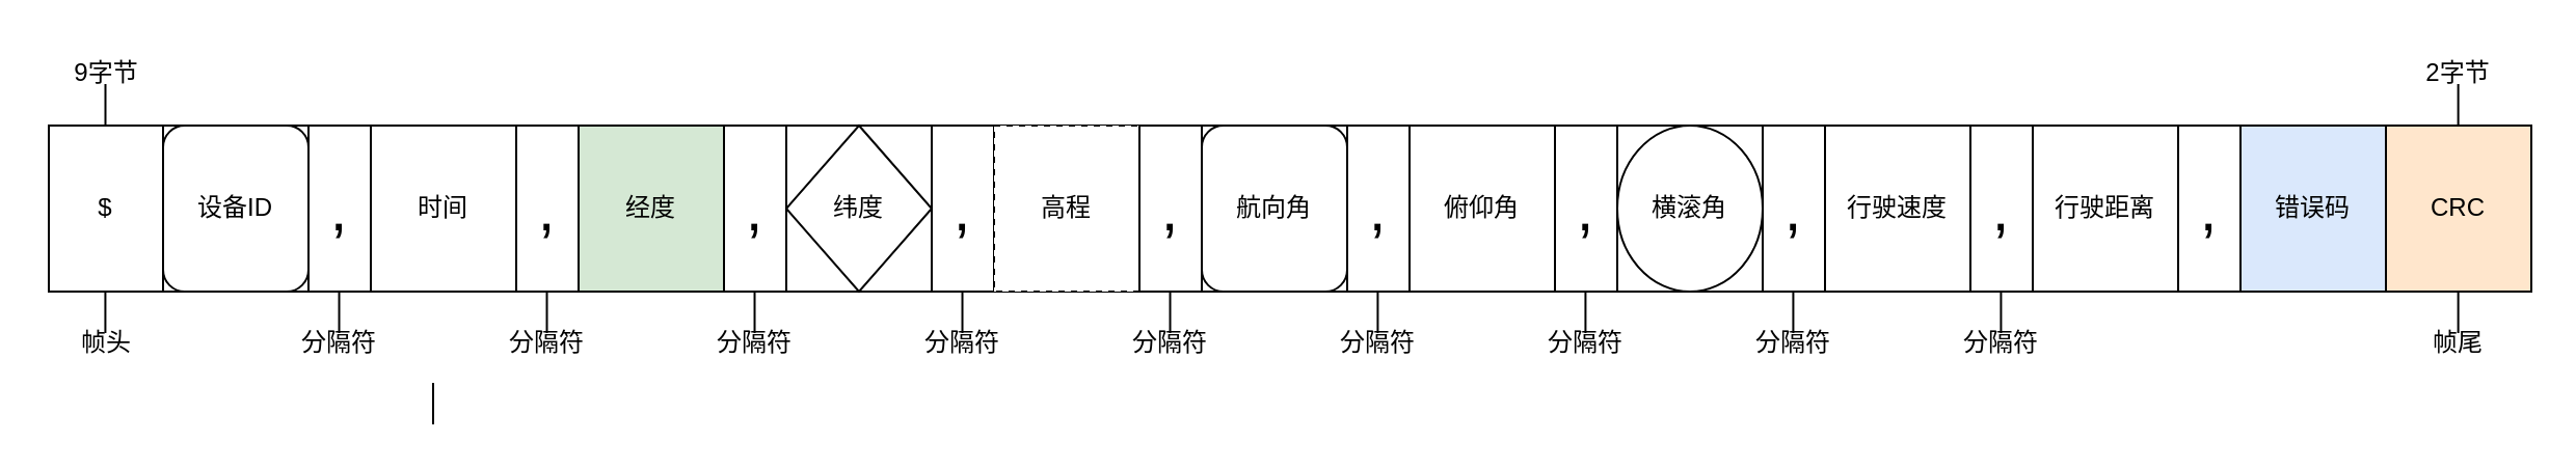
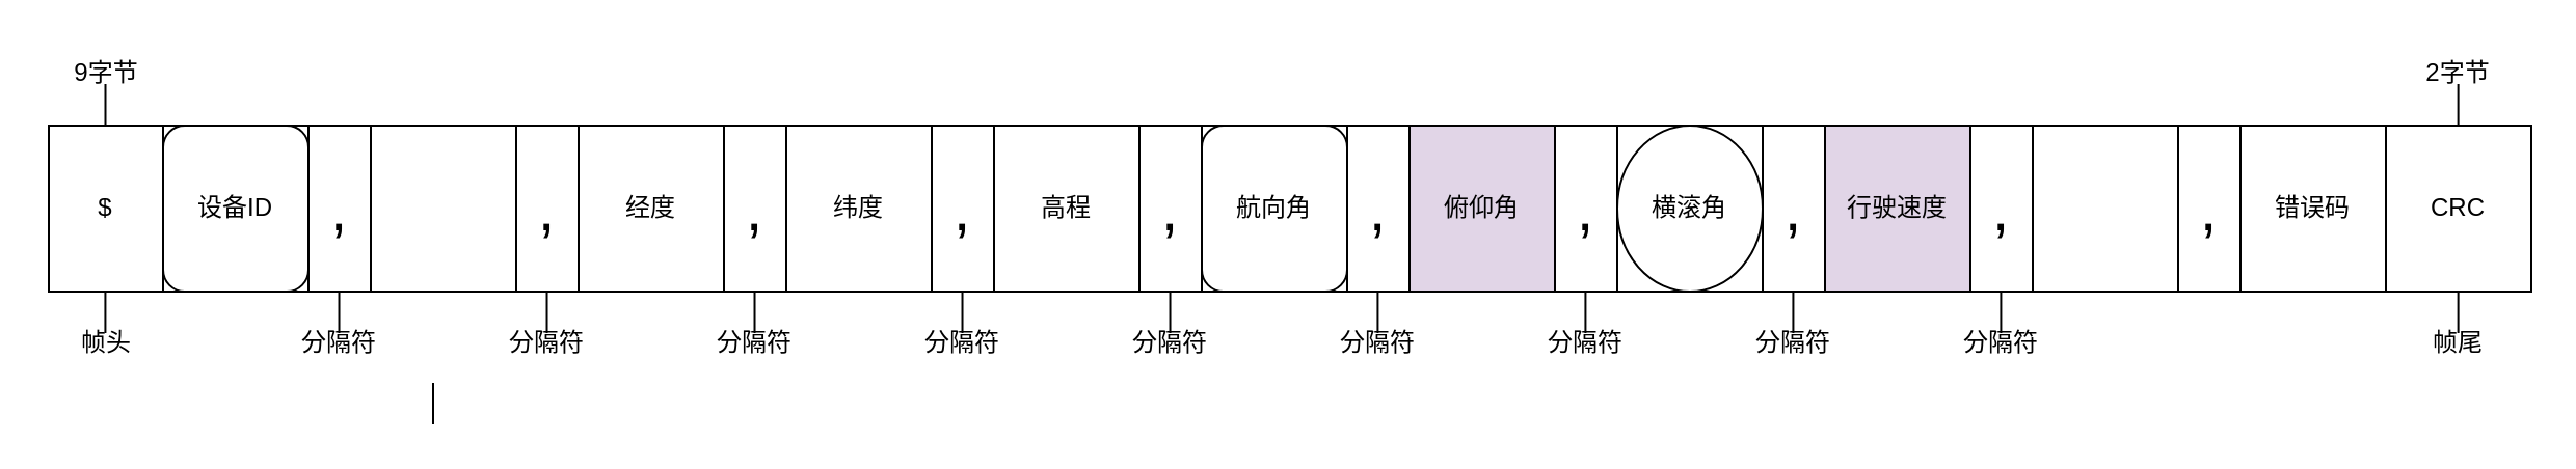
  <mxCell id="0" />
  <mxCell id="1" parent="0" />
  <mxCell id="2" value="" style="rounded=0;whiteSpace=wrap;html=1;" vertex="1" parent="1"><mxGeometry x="23" y="60" width="1195" height="80" as="geometry" /></mxCell>
  <mxCell id="3" value="$" style="rounded=0;whiteSpace=wrap;html=1;" vertex="1" parent="1"><mxGeometry x="23" y="60" width="55" height="80" as="geometry" /></mxCell>
  <mxCell id="4" value="设备ID" style="whiteSpace=wrap;html=1;rounded=1;" vertex="1" parent="1"><mxGeometry x="78" y="60" width="70" height="80" as="geometry" /></mxCell>
  <mxCell id="5" value="&lt;font style=&quot;font-size: 30px;&quot;&gt;,&lt;/font&gt;" style="rounded=0;whiteSpace=wrap;html=1;" vertex="1" parent="1"><mxGeometry x="148" y="60" width="30" height="80" as="geometry" /></mxCell>
- <mxCell id="6" value="时间" style="rounded=0;whiteSpace=wrap;html=1;" vertex="1" parent="1"><mxGeometry x="178" y="60" width="70" height="80" as="geometry" /></mxCell>
- <mxCell id="7" value="经度" style="rounded=0;whiteSpace=wrap;html=1;fillColor=#d5e8d4;" vertex="1" parent="1"><mxGeometry x="278" y="60" width="70" height="80" as="geometry" /></mxCell>
+ <mxCell id="7" value="经度" style="rounded=0;whiteSpace=wrap;html=1;" vertex="1" parent="1"><mxGeometry x="278" y="60" width="70" height="80" as="geometry" /></mxCell>
  <mxCell id="8" value="&lt;font style=&quot;font-size: 30px;&quot;&gt;,&lt;/font&gt;" style="rounded=0;whiteSpace=wrap;html=1;" vertex="1" parent="1"><mxGeometry x="248" y="60" width="30" height="80" as="geometry" /></mxCell>
  <mxCell id="9" value="&lt;font style=&quot;font-size: 30px;&quot;&gt;,&lt;/font&gt;" style="rounded=0;whiteSpace=wrap;html=1;" vertex="1" parent="1"><mxGeometry x="348" y="60" width="30" height="80" as="geometry" /></mxCell>
- <mxCell id="10" value="纬度" style="rhombus;whiteSpace=wrap;html=1;" vertex="1" parent="1"><mxGeometry x="378" y="60" width="70" height="80" as="geometry" /></mxCell>
+ <mxCell id="10" value="纬度" style="rounded=0;whiteSpace=wrap;html=1;" vertex="1" parent="1"><mxGeometry x="378" y="60" width="70" height="80" as="geometry" /></mxCell>
  <mxCell id="11" value="&lt;font style=&quot;font-size: 30px;&quot;&gt;,&lt;/font&gt;" style="rounded=0;whiteSpace=wrap;html=1;" vertex="1" parent="1"><mxGeometry x="448" y="60" width="30" height="80" as="geometry" /></mxCell>
- <mxCell id="12" value="高程" style="rounded=0;whiteSpace=wrap;html=1;dashed=1;" vertex="1" parent="1"><mxGeometry x="478" y="60" width="70" height="80" as="geometry" /></mxCell>
+ <mxCell id="12" value="高程" style="rounded=0;whiteSpace=wrap;html=1;" vertex="1" parent="1"><mxGeometry x="478" y="60" width="70" height="80" as="geometry" /></mxCell>
  <mxCell id="13" value="&lt;font style=&quot;font-size: 30px;&quot;&gt;,&lt;/font&gt;" style="rounded=0;whiteSpace=wrap;html=1;" vertex="1" parent="1"><mxGeometry x="548" y="60" width="30" height="80" as="geometry" /></mxCell>
  <mxCell id="14" value="航向角" style="whiteSpace=wrap;html=1;rounded=1;" vertex="1" parent="1"><mxGeometry x="578" y="60" width="70" height="80" as="geometry" /></mxCell>
  <mxCell id="15" value="&lt;font style=&quot;font-size: 30px;&quot;&gt;,&lt;/font&gt;" style="rounded=0;whiteSpace=wrap;html=1;" vertex="1" parent="1"><mxGeometry x="648" y="60" width="30" height="80" as="geometry" /></mxCell>
- <mxCell id="16" value="俯仰角" style="rounded=0;whiteSpace=wrap;html=1;" vertex="1" parent="1"><mxGeometry x="678" y="60" width="70" height="80" as="geometry" /></mxCell>
+ <mxCell id="16" value="俯仰角" style="rounded=0;whiteSpace=wrap;html=1;fillColor=#e1d5e7;" vertex="1" parent="1"><mxGeometry x="678" y="60" width="70" height="80" as="geometry" /></mxCell>
  <mxCell id="17" value="横滚角" style="ellipse;whiteSpace=wrap;html=1;" vertex="1" parent="1"><mxGeometry x="778" y="60" width="70" height="80" as="geometry" /></mxCell>
  <mxCell id="18" value="&lt;font style=&quot;font-size: 30px;&quot;&gt;,&lt;/font&gt;" style="rounded=0;whiteSpace=wrap;html=1;" vertex="1" parent="1"><mxGeometry x="748" y="60" width="30" height="80" as="geometry" /></mxCell>
  <mxCell id="19" value="&lt;font style=&quot;font-size: 30px;&quot;&gt;,&lt;/font&gt;" style="rounded=0;whiteSpace=wrap;html=1;" vertex="1" parent="1"><mxGeometry x="848" y="60" width="30" height="80" as="geometry" /></mxCell>
- <mxCell id="20" value="行驶速度" style="rounded=0;whiteSpace=wrap;html=1;" vertex="1" parent="1"><mxGeometry x="878" y="60" width="70" height="80" as="geometry" /></mxCell>
+ <mxCell id="20" value="行驶速度" style="rounded=0;whiteSpace=wrap;html=1;fillColor=#e1d5e7;" vertex="1" parent="1"><mxGeometry x="878" y="60" width="70" height="80" as="geometry" /></mxCell>
  <mxCell id="21" value="&lt;font style=&quot;font-size: 30px;&quot;&gt;,&lt;/font&gt;" style="rounded=0;whiteSpace=wrap;html=1;" vertex="1" parent="1"><mxGeometry x="948" y="60" width="30" height="80" as="geometry" /></mxCell>
- <mxCell id="22" value="错误码" style="rounded=0;whiteSpace=wrap;html=1;fillColor=#dae8fc;" vertex="1" parent="1"><mxGeometry x="1078" y="60" width="70" height="80" as="geometry" /></mxCell>
- <mxCell id="23" value="CRC" style="rounded=0;whiteSpace=wrap;html=1;fillColor=#ffe6cc;" vertex="1" parent="1"><mxGeometry x="1148" y="60" width="70" height="80" as="geometry" /></mxCell>
+ <mxCell id="22" value="错误码" style="rounded=0;whiteSpace=wrap;html=1;" vertex="1" parent="1"><mxGeometry x="1078" y="60" width="70" height="80" as="geometry" /></mxCell>
+ <mxCell id="23" value="CRC" style="rounded=0;whiteSpace=wrap;html=1;" vertex="1" parent="1"><mxGeometry x="1148" y="60" width="70" height="80" as="geometry" /></mxCell>
  <mxCell id="24" value="" style="endArrow=none;html=1;rounded=0;" edge="1" parent="1"><mxGeometry width="50" height="50" relative="1" as="geometry"><mxPoint x="50.25" y="40" as="sourcePoint" /><mxPoint x="50.25" y="60" as="targetPoint" /></mxGeometry></mxCell>
  <mxCell id="25" value="" style="endArrow=none;html=1;rounded=0;" edge="1" parent="1"><mxGeometry width="50" height="50" relative="1" as="geometry"><mxPoint x="208" y="184" as="sourcePoint" /><mxPoint x="208" y="204" as="targetPoint" /></mxGeometry></mxCell>
  <mxCell id="26" value="" style="endArrow=none;html=1;rounded=0;" edge="1" parent="1"><mxGeometry width="50" height="50" relative="1" as="geometry"><mxPoint x="50.21" y="140" as="sourcePoint" /><mxPoint x="50.21" y="160" as="targetPoint" /></mxGeometry></mxCell>
  <mxCell id="27" value="" style="endArrow=none;html=1;rounded=0;" edge="1" parent="1"><mxGeometry width="50" height="50" relative="1" as="geometry"><mxPoint x="162.76" y="140" as="sourcePoint" /><mxPoint x="162.76" y="160" as="targetPoint" /></mxGeometry></mxCell>
  <mxCell id="28" value="" style="endArrow=none;html=1;rounded=0;" edge="1" parent="1"><mxGeometry width="50" height="50" relative="1" as="geometry"><mxPoint x="262.76" y="140" as="sourcePoint" /><mxPoint x="262.76" y="160" as="targetPoint" /></mxGeometry></mxCell>
  <mxCell id="29" value="" style="endArrow=none;html=1;rounded=0;" edge="1" parent="1"><mxGeometry width="50" height="50" relative="1" as="geometry"><mxPoint x="362.76" y="140" as="sourcePoint" /><mxPoint x="362.76" y="160" as="targetPoint" /></mxGeometry></mxCell>
  <mxCell id="30" value="" style="endArrow=none;html=1;rounded=0;" edge="1" parent="1"><mxGeometry width="50" height="50" relative="1" as="geometry"><mxPoint x="462.76" y="140" as="sourcePoint" /><mxPoint x="462.76" y="160" as="targetPoint" /></mxGeometry></mxCell>
  <mxCell id="31" value="" style="endArrow=none;html=1;rounded=0;" edge="1" parent="1"><mxGeometry width="50" height="50" relative="1" as="geometry"><mxPoint x="562.76" y="140" as="sourcePoint" /><mxPoint x="562.76" y="160" as="targetPoint" /></mxGeometry></mxCell>
  <mxCell id="32" value="" style="endArrow=none;html=1;rounded=0;" edge="1" parent="1"><mxGeometry width="50" height="50" relative="1" as="geometry"><mxPoint x="662.71" y="140" as="sourcePoint" /><mxPoint x="662.71" y="160" as="targetPoint" /></mxGeometry></mxCell>
  <mxCell id="33" value="" style="endArrow=none;html=1;rounded=0;" edge="1" parent="1"><mxGeometry width="50" height="50" relative="1" as="geometry"><mxPoint x="762.71" y="140" as="sourcePoint" /><mxPoint x="762.71" y="160" as="targetPoint" /></mxGeometry></mxCell>
  <mxCell id="34" value="" style="endArrow=none;html=1;rounded=0;" edge="1" parent="1"><mxGeometry width="50" height="50" relative="1" as="geometry"><mxPoint x="862.71" y="140" as="sourcePoint" /><mxPoint x="862.71" y="160" as="targetPoint" /></mxGeometry></mxCell>
  <mxCell id="35" value="" style="endArrow=none;html=1;rounded=0;" edge="1" parent="1"><mxGeometry width="50" height="50" relative="1" as="geometry"><mxPoint x="962.71" y="140" as="sourcePoint" /><mxPoint x="962.71" y="160" as="targetPoint" /></mxGeometry></mxCell>
  <mxCell id="36" value="帧头" style="text;html=1;align=center;verticalAlign=middle;whiteSpace=wrap;rounded=0;" vertex="1" parent="1"><mxGeometry x="20.5" y="150" width="60" height="30" as="geometry" /></mxCell>
  <mxCell id="37" value="分隔符" style="text;html=1;align=center;verticalAlign=middle;whiteSpace=wrap;rounded=0;" vertex="1" parent="1"><mxGeometry x="133" y="150" width="60" height="30" as="geometry" /></mxCell>
  <mxCell id="38" value="分隔符" style="text;html=1;align=center;verticalAlign=middle;whiteSpace=wrap;rounded=0;" vertex="1" parent="1"><mxGeometry x="233" y="150" width="60" height="30" as="geometry" /></mxCell>
  <mxCell id="39" value="分隔符" style="text;html=1;align=center;verticalAlign=middle;whiteSpace=wrap;rounded=0;" vertex="1" parent="1"><mxGeometry x="333" y="150" width="60" height="30" as="geometry" /></mxCell>
  <mxCell id="40" value="分隔符" style="text;html=1;align=center;verticalAlign=middle;whiteSpace=wrap;rounded=0;" vertex="1" parent="1"><mxGeometry x="433" y="150" width="60" height="30" as="geometry" /></mxCell>
  <mxCell id="41" value="分隔符" style="text;html=1;align=center;verticalAlign=middle;whiteSpace=wrap;rounded=0;" vertex="1" parent="1"><mxGeometry x="533" y="150" width="60" height="30" as="geometry" /></mxCell>
  <mxCell id="42" value="分隔符" style="text;html=1;align=center;verticalAlign=middle;whiteSpace=wrap;rounded=0;" vertex="1" parent="1"><mxGeometry x="633" y="150" width="60" height="30" as="geometry" /></mxCell>
  <mxCell id="43" value="分隔符" style="text;html=1;align=center;verticalAlign=middle;whiteSpace=wrap;rounded=0;" vertex="1" parent="1"><mxGeometry x="733" y="150" width="60" height="30" as="geometry" /></mxCell>
  <mxCell id="44" value="分隔符" style="text;html=1;align=center;verticalAlign=middle;whiteSpace=wrap;rounded=0;" vertex="1" parent="1"><mxGeometry x="833" y="150" width="60" height="30" as="geometry" /></mxCell>
  <mxCell id="45" value="分隔符" style="text;html=1;align=center;verticalAlign=middle;whiteSpace=wrap;rounded=0;" vertex="1" parent="1"><mxGeometry x="933" y="150" width="60" height="30" as="geometry" /></mxCell>
  <mxCell id="46" value="帧尾" style="text;html=1;align=center;verticalAlign=middle;whiteSpace=wrap;rounded=0;" vertex="1" parent="1"><mxGeometry x="1153" y="150" width="60" height="30" as="geometry" /></mxCell>
  <mxCell id="47" value="" style="endArrow=none;html=1;rounded=0;" edge="1" parent="1"><mxGeometry width="50" height="50" relative="1" as="geometry"><mxPoint x="1182.81" y="140" as="sourcePoint" /><mxPoint x="1182.81" y="160" as="targetPoint" /></mxGeometry></mxCell>
  <mxCell id="48" value="9字节" style="text;html=1;align=center;verticalAlign=middle;whiteSpace=wrap;rounded=0;" vertex="1" parent="1"><mxGeometry x="20.5" y="20" width="60" height="30" as="geometry" /></mxCell>
  <mxCell id="49" value="2字节" style="text;html=1;align=center;verticalAlign=middle;whiteSpace=wrap;rounded=0;" vertex="1" parent="1"><mxGeometry x="1153" y="20" width="60" height="30" as="geometry" /></mxCell>
  <mxCell id="50" value="" style="endArrow=none;html=1;rounded=0;" edge="1" parent="1"><mxGeometry width="50" height="50" relative="1" as="geometry"><mxPoint x="1182.81" y="40" as="sourcePoint" /><mxPoint x="1182.81" y="60" as="targetPoint" /></mxGeometry></mxCell>
- <mxCell id="51" value="行驶距离" style="rounded=0;whiteSpace=wrap;html=1;" vertex="1" parent="1"><mxGeometry x="978" y="60" width="70" height="80" as="geometry" /></mxCell>
  <mxCell id="52" value="&lt;font style=&quot;font-size: 30px;&quot;&gt;,&lt;/font&gt;" style="rounded=0;whiteSpace=wrap;html=1;" vertex="1" parent="1"><mxGeometry x="1048" y="60" width="30" height="80" as="geometry" /></mxCell>
